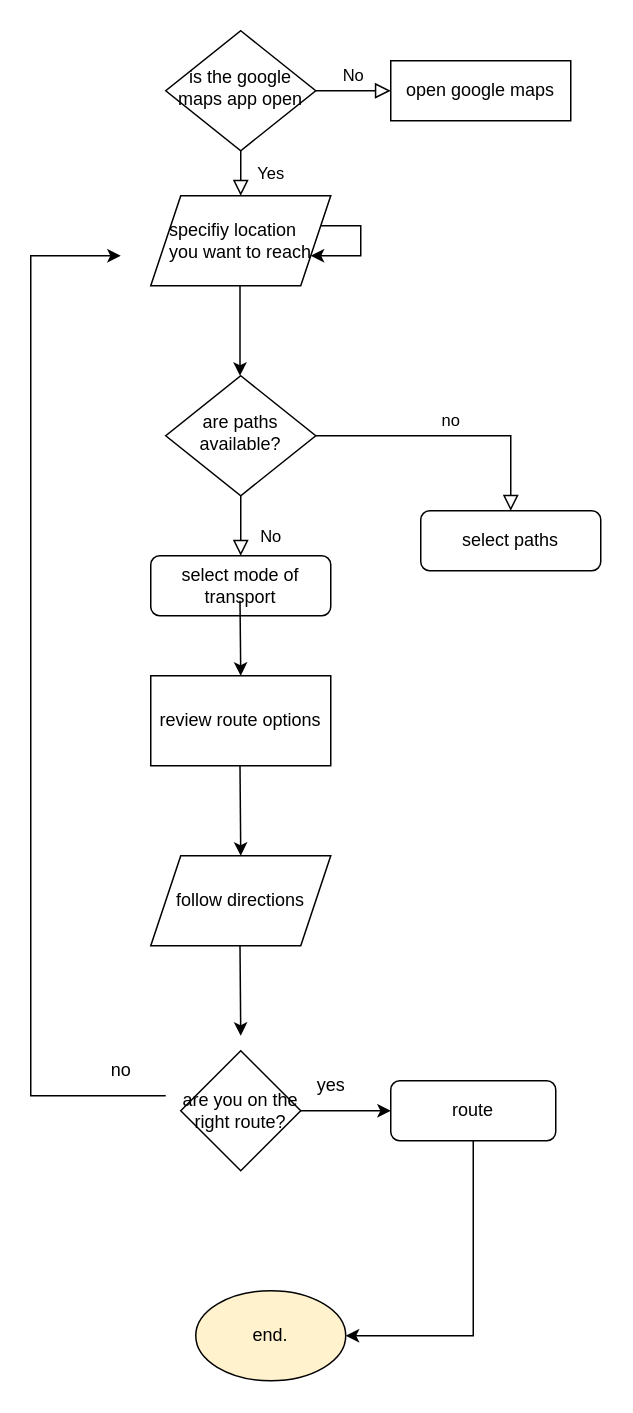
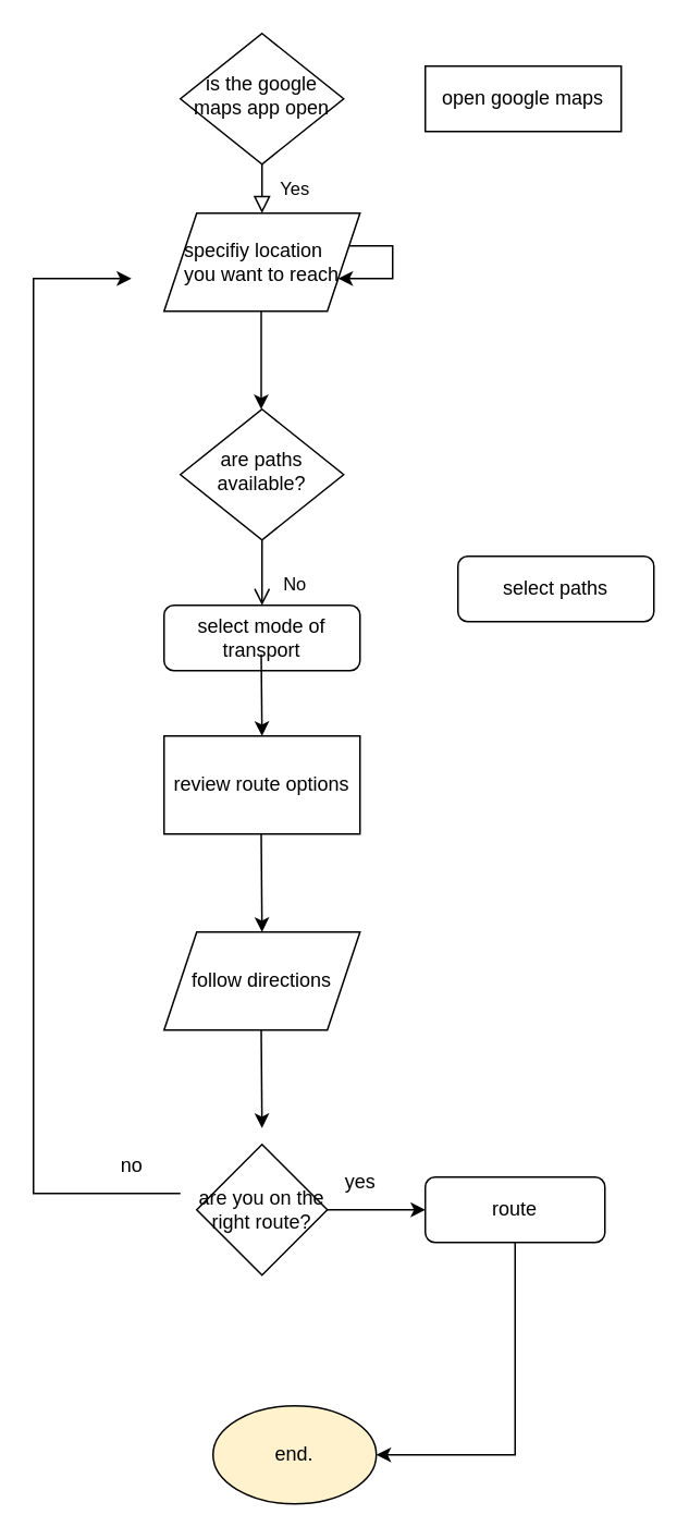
  <mxCell id="0" />
  <mxCell id="1" parent="0" />
  <mxCell id="2" value="Yes" style="rounded=0;html=1;jettySize=auto;orthogonalLoop=1;fontSize=11;endArrow=block;endFill=0;endSize=8;strokeWidth=1;shadow=0;labelBackgroundColor=none;edgeStyle=orthogonalEdgeStyle;" edge="1" parent="1" source="4"><mxGeometry y="20" relative="1" as="geometry"><mxPoint as="offset" /><mxPoint x="160" y="130" as="targetPoint" /></mxGeometry></mxCell>
- <mxCell id="3" value="No" style="edgeStyle=orthogonalEdgeStyle;rounded=0;html=1;jettySize=auto;orthogonalLoop=1;fontSize=11;endArrow=block;endFill=0;endSize=8;strokeWidth=1;shadow=0;labelBackgroundColor=none;" edge="1" parent="1" source="4" target="5"><mxGeometry y="10" relative="1" as="geometry"><mxPoint as="offset" /></mxGeometry></mxCell>
  <mxCell id="4" value="is the google maps app open" style="rhombus;whiteSpace=wrap;html=1;shadow=0;fontFamily=Helvetica;fontSize=12;align=center;strokeWidth=1;spacing=6;spacingTop=-4;" vertex="1" parent="1"><mxGeometry x="110" y="20" width="100" height="80" as="geometry" /></mxCell>
  <mxCell id="5" value="open google maps" style="whiteSpace=wrap;html=1;fontSize=12;glass=0;strokeWidth=1;shadow=0;rounded=0;" vertex="1" parent="1"><mxGeometry x="260" y="40" width="120" height="40" as="geometry" /></mxCell>
- <mxCell id="6" value="No" style="rounded=0;html=1;jettySize=auto;orthogonalLoop=1;fontSize=11;endArrow=block;endFill=0;endSize=8;strokeWidth=1;shadow=0;labelBackgroundColor=none;edgeStyle=orthogonalEdgeStyle;" edge="1" parent="1" source="8" target="9"><mxGeometry x="0.333" y="20" relative="1" as="geometry"><mxPoint as="offset" /></mxGeometry></mxCell>
- <mxCell id="7" value="no" style="edgeStyle=orthogonalEdgeStyle;rounded=0;html=1;jettySize=auto;orthogonalLoop=1;fontSize=11;endArrow=block;endFill=0;endSize=8;strokeWidth=1;shadow=0;labelBackgroundColor=none;" edge="1" parent="1" source="8" target="10"><mxGeometry y="10" relative="1" as="geometry"><mxPoint as="offset" /></mxGeometry></mxCell>
+ <mxCell id="6" value="No" style="rounded=0;html=1;jettySize=auto;orthogonalLoop=1;fontSize=11;endArrow=open;endFill=0;endSize=8;strokeWidth=1;shadow=0;labelBackgroundColor=none;edgeStyle=orthogonalEdgeStyle;" edge="1" parent="1" source="8" target="9"><mxGeometry x="0.333" y="20" relative="1" as="geometry"><mxPoint as="offset" /></mxGeometry></mxCell>
  <mxCell id="8" value="are paths available?" style="rhombus;whiteSpace=wrap;html=1;shadow=0;fontFamily=Helvetica;fontSize=12;align=center;strokeWidth=1;spacing=6;spacingTop=-4;" vertex="1" parent="1"><mxGeometry x="110" y="250" width="100" height="80" as="geometry" /></mxCell>
  <mxCell id="9" value="select mode of transport" style="rounded=1;whiteSpace=wrap;html=1;fontSize=12;glass=0;strokeWidth=1;shadow=0;" vertex="1" parent="1"><mxGeometry x="100" y="370" width="120" height="40" as="geometry" /></mxCell>
  <mxCell id="10" value="select paths" style="rounded=1;whiteSpace=wrap;html=1;fontSize=12;glass=0;strokeWidth=1;shadow=0;" vertex="1" parent="1"><mxGeometry x="280" y="340" width="120" height="40" as="geometry" /></mxCell>
  <mxCell id="11" value="&lt;div style=&quot;text-align: left;&quot;&gt;specifiy location&lt;/div&gt;&lt;div style=&quot;text-align: left;&quot;&gt;you want to reach&lt;/div&gt;" style="shape=parallelogram;perimeter=parallelogramPerimeter;whiteSpace=wrap;html=1;fixedSize=1;" vertex="1" parent="1"><mxGeometry x="100" y="130" width="120" height="60" as="geometry" /></mxCell>
  <mxCell id="12" value="" style="endArrow=classic;html=1;rounded=0;" edge="1" parent="1"><mxGeometry relative="1" as="geometry"><mxPoint x="159.5" y="190" as="sourcePoint" /><mxPoint x="159.5" y="250" as="targetPoint" /></mxGeometry></mxCell>
  <mxCell id="13" value="" style="endArrow=classic;html=1;rounded=0;" edge="1" parent="1"><mxGeometry relative="1" as="geometry"><mxPoint x="159.5" y="400" as="sourcePoint" /><mxPoint x="160" y="450" as="targetPoint" /></mxGeometry></mxCell>
  <mxCell id="14" value="review route options" style="rounded=0;whiteSpace=wrap;html=1;" vertex="1" parent="1"><mxGeometry x="100" y="450" width="120" height="60" as="geometry" /></mxCell>
  <mxCell id="15" value="" style="endArrow=classic;html=1;rounded=0;" edge="1" parent="1"><mxGeometry width="50" height="50" relative="1" as="geometry"><mxPoint x="159.5" y="510" as="sourcePoint" /><mxPoint x="160" y="570" as="targetPoint" /></mxGeometry></mxCell>
  <mxCell id="16" value="follow directions" style="shape=parallelogram;perimeter=parallelogramPerimeter;whiteSpace=wrap;html=1;fixedSize=1;" vertex="1" parent="1"><mxGeometry x="100" y="570" width="120" height="60" as="geometry" /></mxCell>
  <mxCell id="17" value="" style="endArrow=classic;html=1;rounded=0;" edge="1" parent="1"><mxGeometry width="50" height="50" relative="1" as="geometry"><mxPoint x="159.5" y="630" as="sourcePoint" /><mxPoint x="160" y="690" as="targetPoint" /></mxGeometry></mxCell>
  <mxCell id="18" value="are you on the right route?" style="rhombus;whiteSpace=wrap;html=1;" vertex="1" parent="1"><mxGeometry x="120" y="700" width="80" height="80" as="geometry" /></mxCell>
  <mxCell id="19" value="" style="endArrow=classic;html=1;rounded=0;" edge="1" parent="1"><mxGeometry width="50" height="50" relative="1" as="geometry"><mxPoint x="200" y="740" as="sourcePoint" /><mxPoint x="260" y="740" as="targetPoint" /></mxGeometry></mxCell>
  <mxCell id="20" value="route" style="rounded=1;whiteSpace=wrap;html=1;" vertex="1" parent="1"><mxGeometry x="260" y="720" width="110" height="40" as="geometry" /></mxCell>
  <mxCell id="21" value="" style="endArrow=classic;html=1;rounded=0;" edge="1" parent="1"><mxGeometry width="50" height="50" relative="1" as="geometry"><mxPoint x="110" y="730" as="sourcePoint" /><mxPoint x="80" y="170" as="targetPoint" /><Array as="points"><mxPoint x="20" y="730" /><mxPoint x="20" y="170" /></Array></mxGeometry></mxCell>
  <mxCell id="22" style="edgeStyle=orthogonalEdgeStyle;rounded=0;orthogonalLoop=1;jettySize=auto;html=1;" edge="1" parent="1" source="11" target="11"><mxGeometry relative="1" as="geometry" /></mxCell>
  <mxCell id="23" value="no" style="text;html=1;align=center;verticalAlign=middle;resizable=0;points=[];autosize=1;strokeColor=none;fillColor=none;" vertex="1" parent="1"><mxGeometry x="60" y="698" width="40" height="30" as="geometry" /></mxCell>
  <mxCell id="24" value="" style="endArrow=classic;html=1;rounded=0;exitX=0.5;exitY=1;exitDx=0;exitDy=0;" edge="1" parent="1" source="20"><mxGeometry width="50" height="50" relative="1" as="geometry"><mxPoint x="159.5" y="780" as="sourcePoint" /><mxPoint x="230" y="890" as="targetPoint" /><Array as="points"><mxPoint x="315" y="890" /></Array></mxGeometry></mxCell>
  <mxCell id="25" value="end." style="ellipse;whiteSpace=wrap;html=1;fillColor=#fff2cc;" vertex="1" parent="1"><mxGeometry x="130" y="860" width="100" height="60" as="geometry" /></mxCell>
  <mxCell id="26" value="yes" style="text;html=1;align=center;verticalAlign=middle;resizable=0;points=[];autosize=1;strokeColor=none;fillColor=none;" vertex="1" parent="1"><mxGeometry x="200" y="708" width="40" height="30" as="geometry" /></mxCell>
